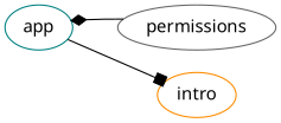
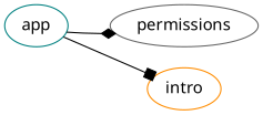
  digraph {
    fontname="Noto Sans"
    package="ru.kode.way.nav02"
    rankdir=LR
    node [fontname="Noto Sans" type=flow]
    edge [fontname="Noto Sans" style=solid]
    app [color=teal]
    permissions [color=gray40 resultType="kotlin.Int"]
    intro [color=darkorange type=""]
-   permissions -> app [arrowhead=diamond]
+   app -> permissions [arrowhead=diamond]
    app -> intro [arrowhead=box]
  }
